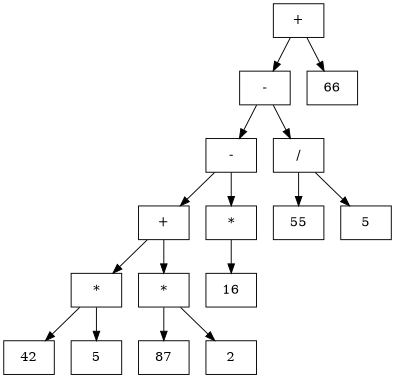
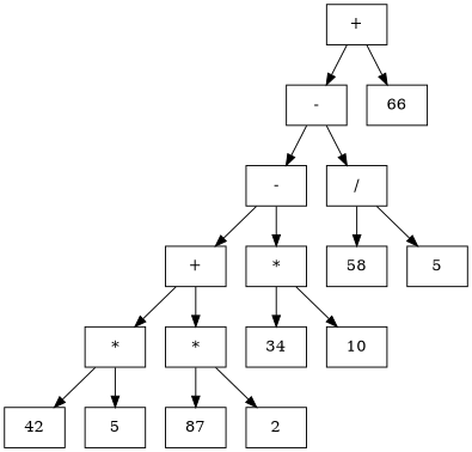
  digraph {
    node [shape=box]
    n1 [label="+"]
    n2 [label="-"]
    n3 [label=66]
    n4 [label="-"]
    n5 [label="/"]
    n6 [label="+"]
    n7 [label="*"]
-   n8 [label=55]
+   n8 [label=58]
    n9 [label=5]
    n10 [label="*"]
    n11 [label="*"]
-   n13 [label=16]
+   n12 [label=34]
+   n13 [label=10]
    n14 [label=42]
    n15 [label=5]
    n16 [label=87]
    n17 [label=2]
    n1 -> n2
    n1 -> n3
    n2 -> n4
    n2 -> n5
    n4 -> n6
    n4 -> n7
    n5 -> n8
    n5 -> n9
    n6 -> n10
    n6 -> n11
+   n7 -> n12
    n7 -> n13
    n10 -> n14
    n10 -> n15
    n11 -> n16
    n11 -> n17
  }
